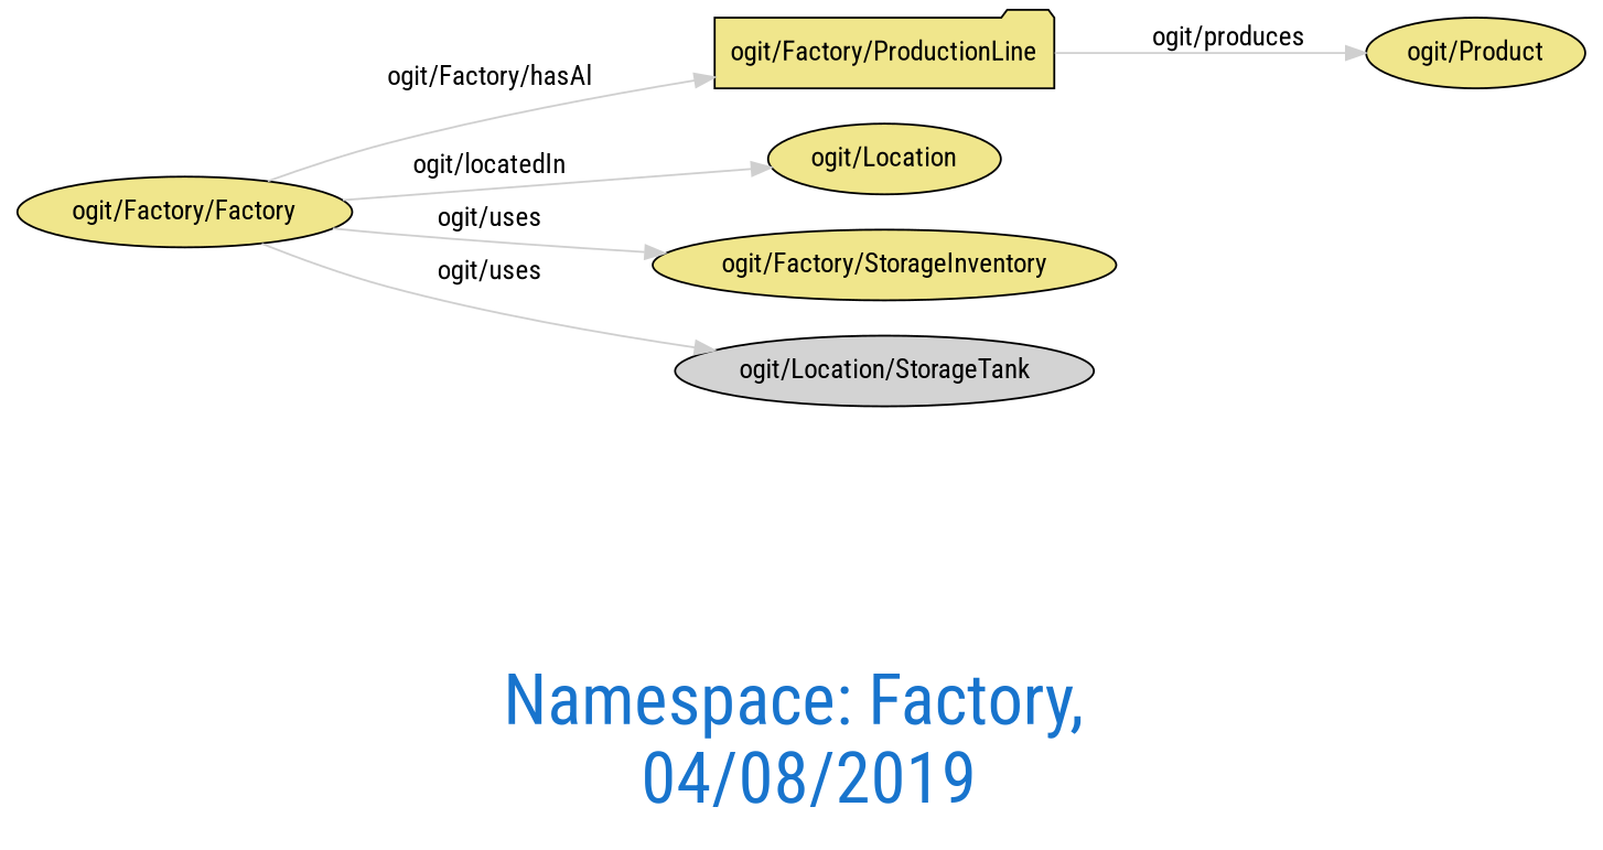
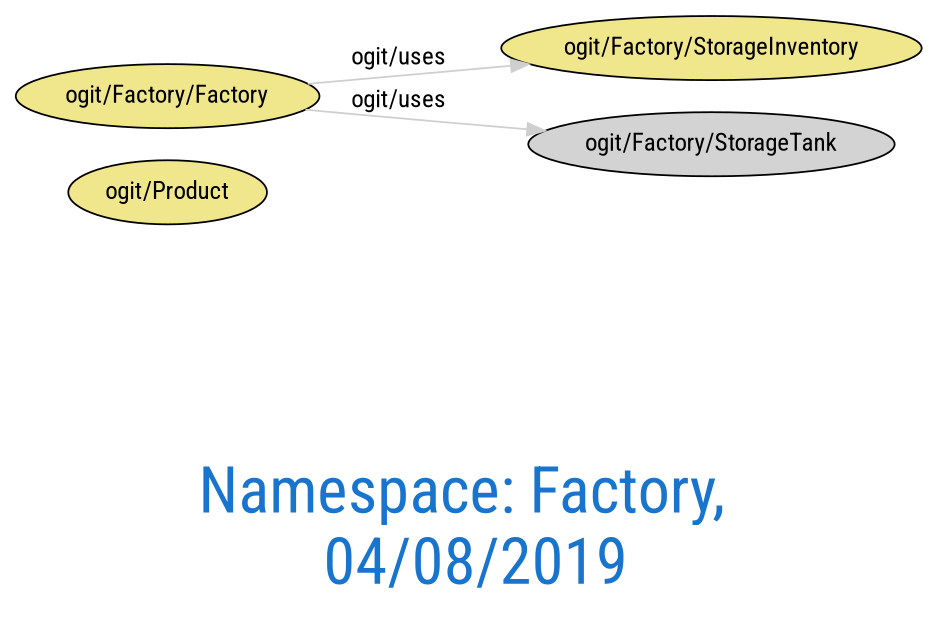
  digraph {
    fontcolor=dodgerblue3
    fontname="Roboto Condensed"
    fontsize=36
    label="\n\n\nNamespace: Factory, \n 04/08/2019"
    rankdir=LR
    node [fillcolor=khaki fontname="Roboto Condensed" shape=ellipse style=filled]
    edge [color=gray81 fontname="Roboto Condensed"]
-   "ogit/Factory/ProductionLine" [shape=folder]
    "ogit/Product"
    "ogit/Factory/Factory"
-   "ogit/Location"
    "ogit/Factory/StorageInventory"
-   "ogit/Factory/StorageTank" [fillcolor=lightgrey label="ogit/Location/StorageTank"]
-   "ogit/Factory/ProductionLine" -> "ogit/Product" [label="ogit/produces    "]
-   "ogit/Factory/Factory" -> "ogit/Factory/ProductionLine" [label="ogit/Factory/hasAl    "]
-   "ogit/Factory/Factory" -> "ogit/Location" [label="ogit/locatedIn    "]
+   "ogit/Factory/StorageTank" [fillcolor=lightgrey]
    "ogit/Factory/Factory" -> "ogit/Factory/StorageInventory" [label="ogit/uses    "]
    "ogit/Factory/Factory" -> "ogit/Factory/StorageTank" [label="ogit/uses    "]
  }
